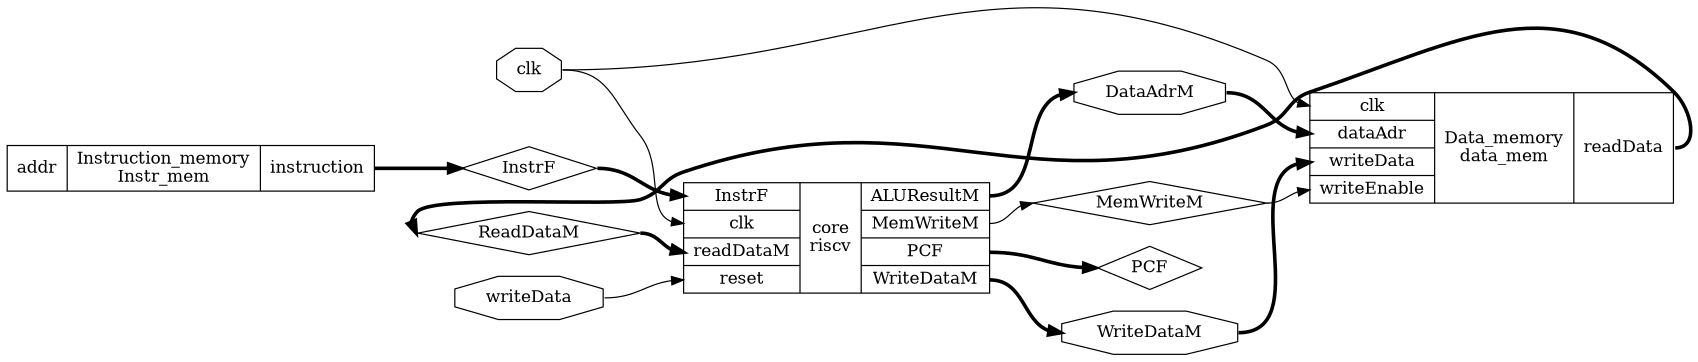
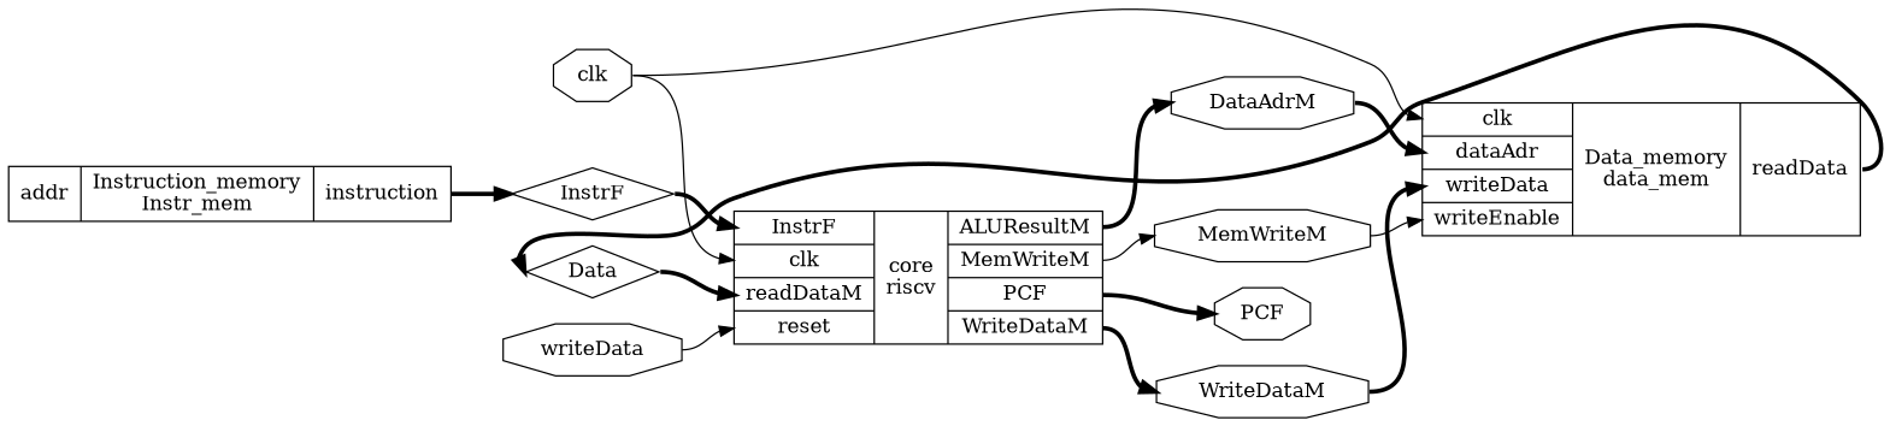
  digraph {
    rankdir=LR
    remincross=true
    node [color=black fontcolor=black shape=octagon]
    edge [color=black headport=w style="setlinewidth(3)" tailport=e]
-   n1 [label=ReadDataM shape=diamond]
+   n1 [label=Data shape=diamond]
    n2 [label="{{<p2> InstrF|<p8> clk|<p17> readDataM|<p7> reset}|core\nriscv|{<p18> ALUResultM|<p4> MemWriteM|<p3> PCF|<p6> WriteDataM}}" shape=record color="" fontcolor=""]
-   n3 [label=PCF shape=diamond]
-   n4 [label=MemWriteM shape=diamond]
+   n3 [label=PCF]
+   n4 [label=MemWriteM]
    n5 [label=DataAdrM]
    n6 [label=WriteDataM]
    n7 [label=InstrF shape=diamond]
    n8 [label="{{<p14> addr}|Instruction_memory\nInstr_mem|{<p15> instruction}}" shape=record color="" fontcolor=""]
    n9 [label="{{<p8> clk|<p9> dataAdr|<p10> writeData|<p11> writeEnable}|Data_memory\ndata_mem|{<p12> readData}}" shape=record color="" fontcolor=""]
    n10 [label=writeData]
    n11 [label=clk]
    n1 -> n2 [headport="p17:w"]
    n2 -> n3 [tailport="p3:e"]
    n2 -> n4 [tailport="p4:e" style=""]
    n2 -> n5 [tailport="p18:e"]
    n2 -> n6 [tailport="p6:e"]
    n4 -> n9 [headport="p11:w" style=""]
    n5 -> n9 [headport="p9:w"]
    n6 -> n9 [headport="p10:w"]
    n7 -> n2 [headport="p2:w"]
    n8 -> n7 [tailport="p15:e"]
    n9 -> n1 [tailport="p12:e"]
    n10 -> n2 [headport="p7:w" style=""]
    n11 -> n2 [headport="p8:w" style=""]
    n11 -> n9 [headport="p8:w" style=""]
  }
